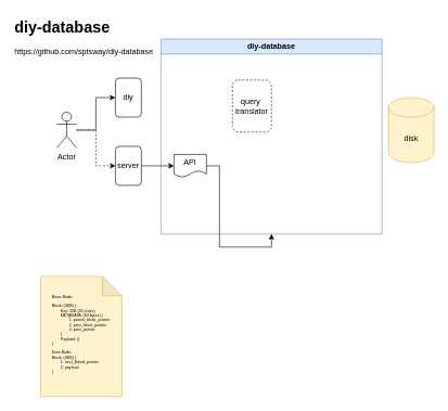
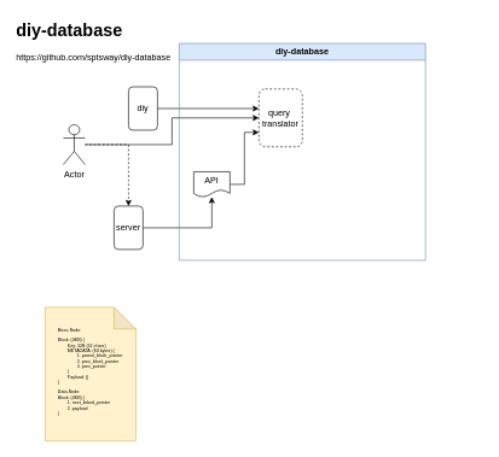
  <mxCell id="0" />
  <mxCell id="1" parent="0" />
  <mxCell id="2" value="diy" style="rounded=1;whiteSpace=wrap;html=1;" vertex="1" parent="1"><mxGeometry x="177" y="119" width="40" height="60" as="geometry" /></mxCell>
- <mxCell id="3" value="disk" style="shape=cylinder3;whiteSpace=wrap;html=1;boundedLbl=1;backgroundOutline=1;size=15;fillColor=#fff2cc;strokeColor=#d6b656;" vertex="1" parent="1"><mxGeometry x="597" y="149" width="70" height="100" as="geometry" /></mxCell>
  <mxCell id="4" value="query&amp;nbsp;&lt;br&gt;translator" style="rounded=1;whiteSpace=wrap;html=1;dashed=1;" vertex="1" parent="1"><mxGeometry x="357" y="122" width="60" height="80" as="geometry" /></mxCell>
  <mxCell id="5" value="&lt;h1 style=&quot;margin-top: 0px;&quot;&gt;diy-database&lt;/h1&gt;&lt;p&gt;https://github.com/sptsway/diy-database&lt;br&gt;&lt;br&gt;&lt;/p&gt;" style="text;html=1;whiteSpace=wrap;overflow=hidden;rounded=0;" vertex="1" parent="1"><mxGeometry x="20" y="20" width="237" height="120" as="geometry" /></mxCell>
  <mxCell id="6" style="edgeStyle=orthogonalEdgeStyle;rounded=0;orthogonalLoop=1;jettySize=auto;html=1;exitX=1;exitY=0.5;exitDx=0;exitDy=0;" edge="1" parent="1" source="7" target="13"><mxGeometry relative="1" as="geometry" /></mxCell>
- <mxCell id="7" value="server" style="rounded=1;whiteSpace=wrap;html=1;" vertex="1" parent="1"><mxGeometry x="177" y="224" width="40" height="60" as="geometry" /></mxCell>
+ <mxCell id="7" value="server" style="rounded=1;whiteSpace=wrap;html=1;" vertex="1" parent="1"><mxGeometry x="157" y="284" width="40" height="60" as="geometry" /></mxCell>
+ <mxCell id="8" style="edgeStyle=orthogonalEdgeStyle;rounded=0;orthogonalLoop=1;jettySize=auto;html=1;exitX=1;exitY=0.5;exitDx=0;exitDy=0;entryX=0;entryY=0.338;entryDx=0;entryDy=0;entryPerimeter=0;" edge="1" parent="1" source="2" target="4"><mxGeometry relative="1" as="geometry" /></mxCell>
  <mxCell id="9" value="" style="edgeStyle=orthogonalEdgeStyle;rounded=0;orthogonalLoop=1;jettySize=auto;html=1;dashed=1;" edge="1" parent="1" source="11" target="7"><mxGeometry relative="1" as="geometry" /></mxCell>
- <mxCell id="10" style="edgeStyle=orthogonalEdgeStyle;rounded=0;orthogonalLoop=1;jettySize=auto;html=1;entryX=0;entryY=0.5;entryDx=0;entryDy=0;" edge="1" parent="1" source="11" target="2"><mxGeometry relative="1" as="geometry" /></mxCell>
+ <mxCell id="10" style="edgeStyle=orthogonalEdgeStyle;rounded=0;orthogonalLoop=1;jettySize=auto;html=1;" edge="1" parent="1" source="11" target="4"><mxGeometry relative="1" as="geometry" /></mxCell>
  <mxCell id="11" value="Actor" style="shape=umlActor;verticalLabelPosition=bottom;verticalAlign=top;html=1;" vertex="1" parent="1"><mxGeometry x="87" y="171.5" width="30" height="55" as="geometry" /></mxCell>
- <mxCell id="12" style="edgeStyle=orthogonalEdgeStyle;rounded=0;orthogonalLoop=1;jettySize=auto;html=1;exitX=1;exitY=0.5;exitDx=0;exitDy=0;" edge="1" parent="1" source="13" target="14"><mxGeometry relative="1" as="geometry" /></mxCell>
+ <mxCell id="12" style="edgeStyle=orthogonalEdgeStyle;rounded=0;orthogonalLoop=1;jettySize=auto;html=1;exitX=1;exitY=0.5;exitDx=0;exitDy=0;entryX=0;entryY=0.75;entryDx=0;entryDy=0;" edge="1" parent="1" source="13" target="4"><mxGeometry relative="1" as="geometry" /></mxCell>
  <mxCell id="13" value="API" style="shape=document;whiteSpace=wrap;html=1;boundedLbl=1;size=0.286;" vertex="1" parent="1"><mxGeometry x="267" y="236.5" width="50" height="35" as="geometry" /></mxCell>
  <mxCell id="14" value="diy-database" style="swimlane;whiteSpace=wrap;html=1;fillColor=#dae8fc;strokeColor=#6c8ebf;" vertex="1" parent="1"><mxGeometry x="247" y="59" width="340" height="300" as="geometry"><mxRectangle x="230" y="40" width="110" height="30" as="alternateBounds" /></mxGeometry></mxCell>
  <mxCell id="15" value="&lt;div align=&quot;left&quot;&gt;&lt;font&gt;Btree-Node:&amp;nbsp;&lt;br&gt;&lt;br&gt;Block: (4KB) {&amp;nbsp;&lt;br&gt;&lt;span style=&quot;white-space: pre;&quot;&gt;&#09;&lt;/span&gt;Key: 32B (32 chars)&lt;br&gt;&lt;span style=&quot;white-space: pre;&quot;&gt;&#09;&lt;/span&gt;METADATA: (64 bytes) {&lt;br&gt;&lt;span style=&quot;white-space: pre;&quot;&gt;&#09;&lt;/span&gt;&lt;span style=&quot;white-space: pre;&quot;&gt;&#09;1. parent_block_pointer&lt;br&gt;&lt;span style=&quot;white-space: pre;&quot;&gt;&#09;&lt;/span&gt;&lt;span style=&quot;white-space: pre;&quot;&gt;&#09;&lt;/span&gt;2. prev_block_pointer&lt;br&gt;&lt;span style=&quot;white-space: pre;&quot;&gt;&#09;&lt;/span&gt;&lt;span style=&quot;white-space: pre;&quot;&gt;&#09;&lt;/span&gt;3. prev_pointer&lt;/span&gt;&lt;br&gt;&lt;span style=&quot;white-space: pre;&quot;&gt;&#09;&lt;/span&gt;}&lt;/font&gt;&lt;/div&gt;&lt;div align=&quot;left&quot;&gt;&lt;font&gt;&lt;span style=&quot;white-space: pre;&quot;&gt;&#09;&lt;/span&gt;Payload: ()&lt;/font&gt;&lt;/div&gt;&lt;div align=&quot;left&quot;&gt;&lt;font&gt;}&lt;/font&gt;&lt;/div&gt;&lt;div align=&quot;left&quot;&gt;&lt;font&gt;&lt;br&gt;Data-Node:&amp;nbsp;&lt;br&gt;Block: (4KB) {&lt;br&gt;&lt;span style=&quot;white-space: pre;&quot;&gt;&#09;1. &lt;/span&gt;next_linked_pointer&amp;nbsp;&lt;br&gt;&lt;span style=&quot;white-space: pre;&quot;&gt;&#09;2. payload&lt;span style=&quot;white-space: pre;&quot;&gt;&#09;&lt;/span&gt;&lt;/span&gt;&lt;br&gt;}&lt;br&gt;&lt;br&gt;&lt;/font&gt;&lt;/div&gt;" style="shape=note;whiteSpace=wrap;html=1;backgroundOutline=1;darkOpacity=0.05;fillColor=#fff2cc;strokeColor=#d6b656;fontSize=6;" vertex="1" parent="1"><mxGeometry x="62" y="424" width="125" height="185" as="geometry" /></mxCell>
